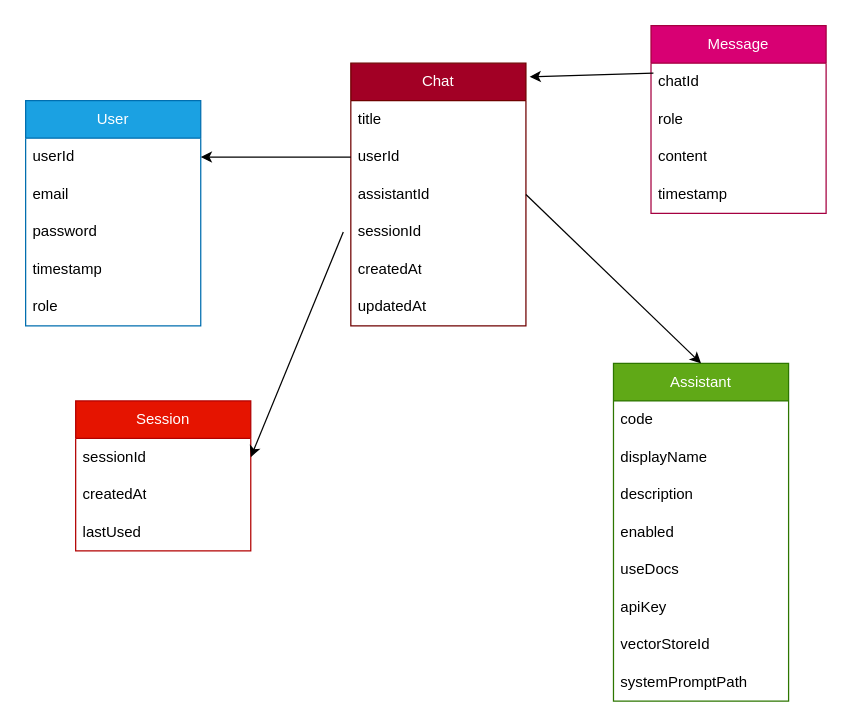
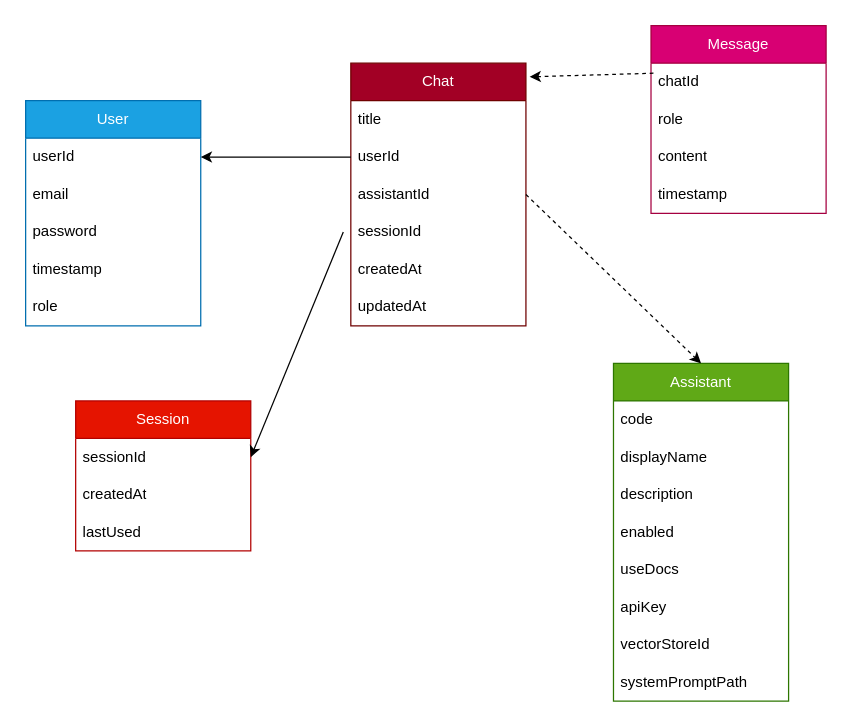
  <mxCell id="0" />
  <mxCell id="1" parent="0" />
  <mxCell id="2" value="Assistant" style="swimlane;fontStyle=0;childLayout=stackLayout;horizontal=1;startSize=30;horizontalStack=0;resizeParent=1;resizeParentMax=0;resizeLast=0;collapsible=1;marginBottom=0;whiteSpace=wrap;html=1;fillColor=#60a917;fontColor=#ffffff;strokeColor=#2D7600;" parent="1" vertex="1"><mxGeometry x="490" y="290" width="140" height="270" as="geometry" /></mxCell>
  <mxCell id="3" value="code&amp;nbsp;" style="text;strokeColor=none;fillColor=none;align=left;verticalAlign=middle;spacingLeft=4;spacingRight=4;overflow=hidden;points=[[0,0.5],[1,0.5]];portConstraint=eastwest;rotatable=0;whiteSpace=wrap;html=1;" parent="2" vertex="1"><mxGeometry y="30" width="140" height="30" as="geometry" /></mxCell>
  <mxCell id="4" value="displayName" style="text;strokeColor=none;fillColor=none;align=left;verticalAlign=middle;spacingLeft=4;spacingRight=4;overflow=hidden;points=[[0,0.5],[1,0.5]];portConstraint=eastwest;rotatable=0;whiteSpace=wrap;html=1;" parent="2" vertex="1"><mxGeometry y="60" width="140" height="30" as="geometry" /></mxCell>
  <mxCell id="5" value="description" style="text;strokeColor=none;fillColor=none;align=left;verticalAlign=middle;spacingLeft=4;spacingRight=4;overflow=hidden;points=[[0,0.5],[1,0.5]];portConstraint=eastwest;rotatable=0;whiteSpace=wrap;html=1;" parent="2" vertex="1"><mxGeometry y="90" width="140" height="30" as="geometry" /></mxCell>
  <mxCell id="6" value="enabled" style="text;strokeColor=none;fillColor=none;align=left;verticalAlign=middle;spacingLeft=4;spacingRight=4;overflow=hidden;points=[[0,0.5],[1,0.5]];portConstraint=eastwest;rotatable=0;whiteSpace=wrap;html=1;" parent="2" vertex="1"><mxGeometry y="120" width="140" height="30" as="geometry" /></mxCell>
  <mxCell id="7" value="useDocs" style="text;strokeColor=none;fillColor=none;align=left;verticalAlign=middle;spacingLeft=4;spacingRight=4;overflow=hidden;points=[[0,0.5],[1,0.5]];portConstraint=eastwest;rotatable=0;whiteSpace=wrap;html=1;" parent="2" vertex="1"><mxGeometry y="150" width="140" height="30" as="geometry" /></mxCell>
  <mxCell id="8" value="apiKey" style="text;strokeColor=none;fillColor=none;align=left;verticalAlign=middle;spacingLeft=4;spacingRight=4;overflow=hidden;points=[[0,0.5],[1,0.5]];portConstraint=eastwest;rotatable=0;whiteSpace=wrap;html=1;" parent="2" vertex="1"><mxGeometry y="180" width="140" height="30" as="geometry" /></mxCell>
  <mxCell id="9" value="vectorStoreId" style="text;strokeColor=none;fillColor=none;align=left;verticalAlign=middle;spacingLeft=4;spacingRight=4;overflow=hidden;points=[[0,0.5],[1,0.5]];portConstraint=eastwest;rotatable=0;whiteSpace=wrap;html=1;" parent="2" vertex="1"><mxGeometry y="210" width="140" height="30" as="geometry" /></mxCell>
  <mxCell id="10" value="systemPromptPath" style="text;strokeColor=none;fillColor=none;align=left;verticalAlign=middle;spacingLeft=4;spacingRight=4;overflow=hidden;points=[[0,0.5],[1,0.5]];portConstraint=eastwest;rotatable=0;whiteSpace=wrap;html=1;" parent="2" vertex="1"><mxGeometry y="240" width="140" height="30" as="geometry" /></mxCell>
  <mxCell id="11" value="User" style="swimlane;fontStyle=0;childLayout=stackLayout;horizontal=1;startSize=30;horizontalStack=0;resizeParent=1;resizeParentMax=0;resizeLast=0;collapsible=1;marginBottom=0;whiteSpace=wrap;html=1;fillColor=#1ba1e2;fontColor=#ffffff;strokeColor=#006EAF;" parent="1" vertex="1"><mxGeometry x="20" width="140" height="180" as="geometry" y="80" /></mxCell>
  <mxCell id="12" value="userId" style="text;strokeColor=none;fillColor=none;align=left;verticalAlign=middle;spacingLeft=4;spacingRight=4;overflow=hidden;points=[[0,0.5],[1,0.5]];portConstraint=eastwest;rotatable=0;whiteSpace=wrap;html=1;" parent="11" vertex="1"><mxGeometry y="30" width="140" height="30" as="geometry" /></mxCell>
  <mxCell id="13" value="email" style="text;strokeColor=none;fillColor=none;align=left;verticalAlign=middle;spacingLeft=4;spacingRight=4;overflow=hidden;points=[[0,0.5],[1,0.5]];portConstraint=eastwest;rotatable=0;whiteSpace=wrap;html=1;" parent="11" vertex="1"><mxGeometry y="60" width="140" height="30" as="geometry" /></mxCell>
  <mxCell id="14" value="password" style="text;strokeColor=none;fillColor=none;align=left;verticalAlign=middle;spacingLeft=4;spacingRight=4;overflow=hidden;points=[[0,0.5],[1,0.5]];portConstraint=eastwest;rotatable=0;whiteSpace=wrap;html=1;" parent="11" vertex="1"><mxGeometry y="90" width="140" height="30" as="geometry" /></mxCell>
  <mxCell id="15" value="timestamp" style="text;strokeColor=none;fillColor=none;align=left;verticalAlign=middle;spacingLeft=4;spacingRight=4;overflow=hidden;points=[[0,0.5],[1,0.5]];portConstraint=eastwest;rotatable=0;whiteSpace=wrap;html=1;" parent="11" vertex="1"><mxGeometry y="120" width="140" height="30" as="geometry" /></mxCell>
  <mxCell id="16" value="role" style="text;strokeColor=none;fillColor=none;align=left;verticalAlign=middle;spacingLeft=4;spacingRight=4;overflow=hidden;points=[[0,0.5],[1,0.5]];portConstraint=eastwest;rotatable=0;whiteSpace=wrap;html=1;" vertex="1" parent="11"><mxGeometry y="150" width="140" height="30" as="geometry" /></mxCell>
  <mxCell id="17" value="Chat" style="swimlane;fontStyle=0;childLayout=stackLayout;horizontal=1;startSize=30;horizontalStack=0;resizeParent=1;resizeParentMax=0;resizeLast=0;collapsible=1;marginBottom=0;whiteSpace=wrap;html=1;fillColor=#a20025;fontColor=#ffffff;strokeColor=#6F0000;" parent="1" vertex="1"><mxGeometry x="280" y="50" width="140" height="210" as="geometry" /></mxCell>
  <mxCell id="18" value="title" style="text;strokeColor=none;fillColor=none;align=left;verticalAlign=middle;spacingLeft=4;spacingRight=4;overflow=hidden;points=[[0,0.5],[1,0.5]];portConstraint=eastwest;rotatable=0;whiteSpace=wrap;html=1;" parent="17" vertex="1"><mxGeometry y="30" width="140" height="30" as="geometry" /></mxCell>
  <mxCell id="19" value="userId" style="text;strokeColor=none;fillColor=none;align=left;verticalAlign=middle;spacingLeft=4;spacingRight=4;overflow=hidden;points=[[0,0.5],[1,0.5]];portConstraint=eastwest;rotatable=0;whiteSpace=wrap;html=1;" parent="17" vertex="1"><mxGeometry y="60" width="140" height="30" as="geometry" /></mxCell>
  <mxCell id="20" value="assistantId" style="text;strokeColor=none;fillColor=none;align=left;verticalAlign=middle;spacingLeft=4;spacingRight=4;overflow=hidden;points=[[0,0.5],[1,0.5]];portConstraint=eastwest;rotatable=0;whiteSpace=wrap;html=1;" parent="17" vertex="1"><mxGeometry y="90" width="140" height="30" as="geometry" /></mxCell>
  <mxCell id="21" value="sessionId" style="text;strokeColor=none;fillColor=none;align=left;verticalAlign=middle;spacingLeft=4;spacingRight=4;overflow=hidden;points=[[0,0.5],[1,0.5]];portConstraint=eastwest;rotatable=0;whiteSpace=wrap;html=1;" parent="17" vertex="1"><mxGeometry y="120" width="140" height="30" as="geometry" /></mxCell>
  <mxCell id="22" value="createdAt" style="text;strokeColor=none;fillColor=none;align=left;verticalAlign=middle;spacingLeft=4;spacingRight=4;overflow=hidden;points=[[0,0.5],[1,0.5]];portConstraint=eastwest;rotatable=0;whiteSpace=wrap;html=1;" parent="17" vertex="1"><mxGeometry y="150" width="140" height="30" as="geometry" /></mxCell>
  <mxCell id="23" value="updatedAt" style="text;strokeColor=none;fillColor=none;align=left;verticalAlign=middle;spacingLeft=4;spacingRight=4;overflow=hidden;points=[[0,0.5],[1,0.5]];portConstraint=eastwest;rotatable=0;whiteSpace=wrap;html=1;" parent="17" vertex="1"><mxGeometry y="180" width="140" height="30" as="geometry" /></mxCell>
  <mxCell id="24" value="Message" style="swimlane;fontStyle=0;childLayout=stackLayout;horizontal=1;startSize=30;horizontalStack=0;resizeParent=1;resizeParentMax=0;resizeLast=0;collapsible=1;marginBottom=0;whiteSpace=wrap;html=1;fillColor=#d80073;fontColor=#ffffff;strokeColor=#A50040;" parent="1" vertex="1"><mxGeometry x="520" y="20" width="140" height="150" as="geometry" /></mxCell>
  <mxCell id="25" value="chatId" style="text;strokeColor=none;fillColor=none;align=left;verticalAlign=middle;spacingLeft=4;spacingRight=4;overflow=hidden;points=[[0,0.5],[1,0.5]];portConstraint=eastwest;rotatable=0;whiteSpace=wrap;html=1;" parent="24" vertex="1"><mxGeometry y="30" width="140" height="30" as="geometry" /></mxCell>
  <mxCell id="26" value="role" style="text;strokeColor=none;fillColor=none;align=left;verticalAlign=middle;spacingLeft=4;spacingRight=4;overflow=hidden;points=[[0,0.5],[1,0.5]];portConstraint=eastwest;rotatable=0;whiteSpace=wrap;html=1;" parent="24" vertex="1"><mxGeometry y="60" width="140" height="30" as="geometry" /></mxCell>
  <mxCell id="27" value="content" style="text;strokeColor=none;fillColor=none;align=left;verticalAlign=middle;spacingLeft=4;spacingRight=4;overflow=hidden;points=[[0,0.5],[1,0.5]];portConstraint=eastwest;rotatable=0;whiteSpace=wrap;html=1;" parent="24" vertex="1"><mxGeometry y="90" width="140" height="30" as="geometry" /></mxCell>
  <mxCell id="28" value="timestamp" style="text;strokeColor=none;fillColor=none;align=left;verticalAlign=middle;spacingLeft=4;spacingRight=4;overflow=hidden;points=[[0,0.5],[1,0.5]];portConstraint=eastwest;rotatable=0;whiteSpace=wrap;html=1;" parent="24" vertex="1"><mxGeometry y="120" width="140" height="30" as="geometry" /></mxCell>
- <mxCell id="29" value="" style="endArrow=classic;html=1;rounded=0;entryX=1.021;entryY=0.052;entryDx=0;entryDy=0;entryPerimeter=0;exitX=0.014;exitY=0.267;exitDx=0;exitDy=0;exitPerimeter=0;" parent="1" source="25" target="17" edge="1"><mxGeometry width="50" height="50" relative="1" as="geometry"><mxPoint x="550" y="720" as="sourcePoint" /><mxPoint x="600" y="670" as="targetPoint" /></mxGeometry></mxCell>
+ <mxCell id="29" value="" style="endArrow=classic;html=1;rounded=0;entryX=1.021;entryY=0.052;entryDx=0;entryDy=0;entryPerimeter=0;exitX=0.014;exitY=0.267;exitDx=0;exitDy=0;exitPerimeter=0;dashed=1;" parent="1" source="25" target="17" edge="1"><mxGeometry width="50" height="50" relative="1" as="geometry"><mxPoint x="550" y="720" as="sourcePoint" /><mxPoint x="600" y="670" as="targetPoint" /></mxGeometry></mxCell>
  <mxCell id="30" value="" style="endArrow=classic;html=1;rounded=0;entryX=1;entryY=0.5;entryDx=0;entryDy=0;exitX=0;exitY=0.5;exitDx=0;exitDy=0;" parent="1" source="19" target="12" edge="1"><mxGeometry width="50" height="50" relative="1" as="geometry"><mxPoint x="699" y="577" as="sourcePoint" /><mxPoint x="600" y="510" as="targetPoint" /></mxGeometry></mxCell>
- <mxCell id="31" value="" style="endArrow=classic;html=1;rounded=0;entryX=0.5;entryY=0;entryDx=0;entryDy=0;exitX=1;exitY=0.5;exitDx=0;exitDy=0;" parent="1" source="20" target="2" edge="1"><mxGeometry width="50" height="50" relative="1" as="geometry"><mxPoint x="690" y="530" as="sourcePoint" /><mxPoint x="620" y="730" as="targetPoint" /></mxGeometry></mxCell>
+ <mxCell id="31" value="" style="endArrow=classic;html=1;rounded=0;entryX=0.5;entryY=0;entryDx=0;entryDy=0;exitX=1;exitY=0.5;exitDx=0;exitDy=0;dashed=1;" parent="1" source="20" target="2" edge="1"><mxGeometry width="50" height="50" relative="1" as="geometry"><mxPoint x="690" y="530" as="sourcePoint" /><mxPoint x="620" y="730" as="targetPoint" /></mxGeometry></mxCell>
  <mxCell id="32" value="Session" style="swimlane;fontStyle=0;childLayout=stackLayout;horizontal=1;startSize=30;horizontalStack=0;resizeParent=1;resizeParentMax=0;resizeLast=0;collapsible=1;marginBottom=0;whiteSpace=wrap;html=1;fillColor=#e51400;fontColor=#ffffff;strokeColor=#B20000;" parent="1" vertex="1"><mxGeometry x="60" y="320" width="140" height="120" as="geometry" /></mxCell>
  <mxCell id="33" value="sessionId" style="text;strokeColor=none;fillColor=none;align=left;verticalAlign=middle;spacingLeft=4;spacingRight=4;overflow=hidden;points=[[0,0.5],[1,0.5]];portConstraint=eastwest;rotatable=0;whiteSpace=wrap;html=1;" parent="32" vertex="1"><mxGeometry y="30" width="140" height="30" as="geometry" /></mxCell>
  <mxCell id="34" value="createdAt" style="text;strokeColor=none;fillColor=none;align=left;verticalAlign=middle;spacingLeft=4;spacingRight=4;overflow=hidden;points=[[0,0.5],[1,0.5]];portConstraint=eastwest;rotatable=0;whiteSpace=wrap;html=1;" parent="32" vertex="1"><mxGeometry y="60" width="140" height="30" as="geometry" /></mxCell>
  <mxCell id="35" value="lastUsed" style="text;strokeColor=none;fillColor=none;align=left;verticalAlign=middle;spacingLeft=4;spacingRight=4;overflow=hidden;points=[[0,0.5],[1,0.5]];portConstraint=eastwest;rotatable=0;whiteSpace=wrap;html=1;" parent="32" vertex="1"><mxGeometry y="90" width="140" height="30" as="geometry" /></mxCell>
  <mxCell id="36" value="" style="endArrow=classic;html=1;rounded=0;entryX=1;entryY=0.5;entryDx=0;entryDy=0;exitX=-0.043;exitY=0.5;exitDx=0;exitDy=0;exitPerimeter=0;" parent="1" source="21" target="33" edge="1"><mxGeometry width="50" height="50" relative="1" as="geometry"><mxPoint x="470" y="370" as="sourcePoint" /><mxPoint x="400" y="570" as="targetPoint" /></mxGeometry></mxCell>
